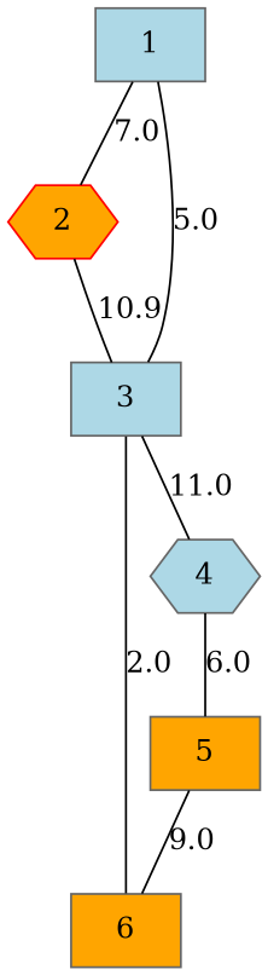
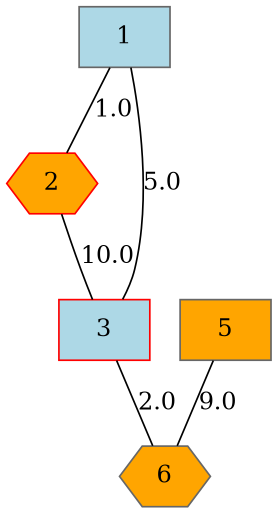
  graph {
    node [color=gray40 fillcolor=lightblue shape=box style=filled]
    1
    2 [color=red fillcolor=orange shape=hexagon]
-   3
-   6 [fillcolor=orange]
-   4 [shape=hexagon]
+   3 [color=red]
+   6 [fillcolor=orange shape=hexagon]
    5 [fillcolor=orange]
-   1 -- 2 [label=7.0]
+   1 -- 2 [label=1.0]
    1 -- 3 [label=5.0]
-   2 -- 3 [label=10.9]
+   2 -- 3 [label=10.0]
    3 -- 6 [label=2.0]
-   3 -- 4 [label=11.0]
-   4 -- 5 [label=6.0]
    5 -- 6 [label=9.0]
  }
